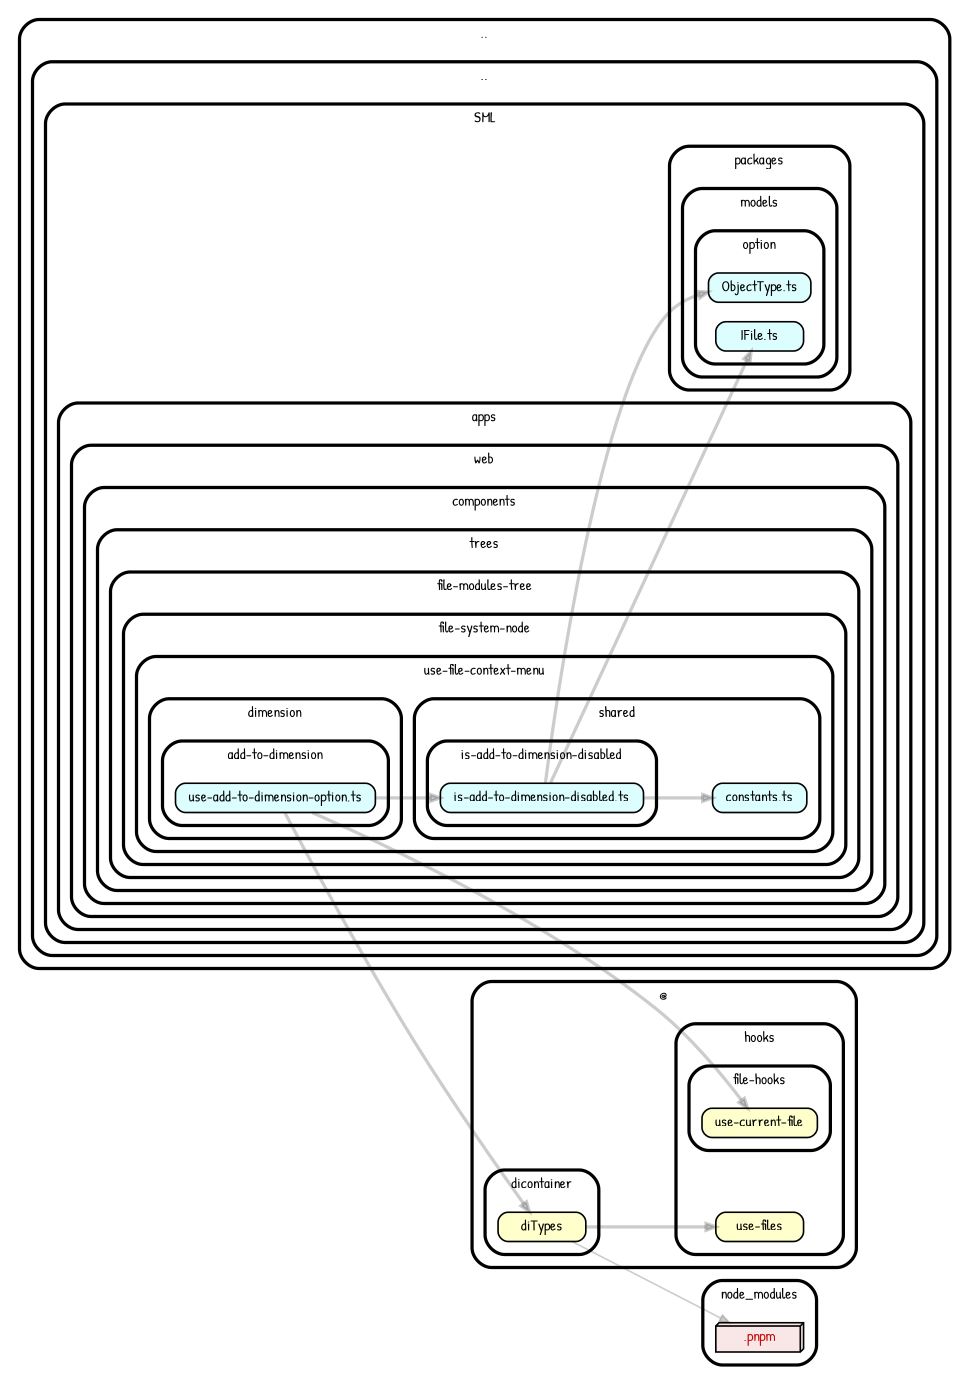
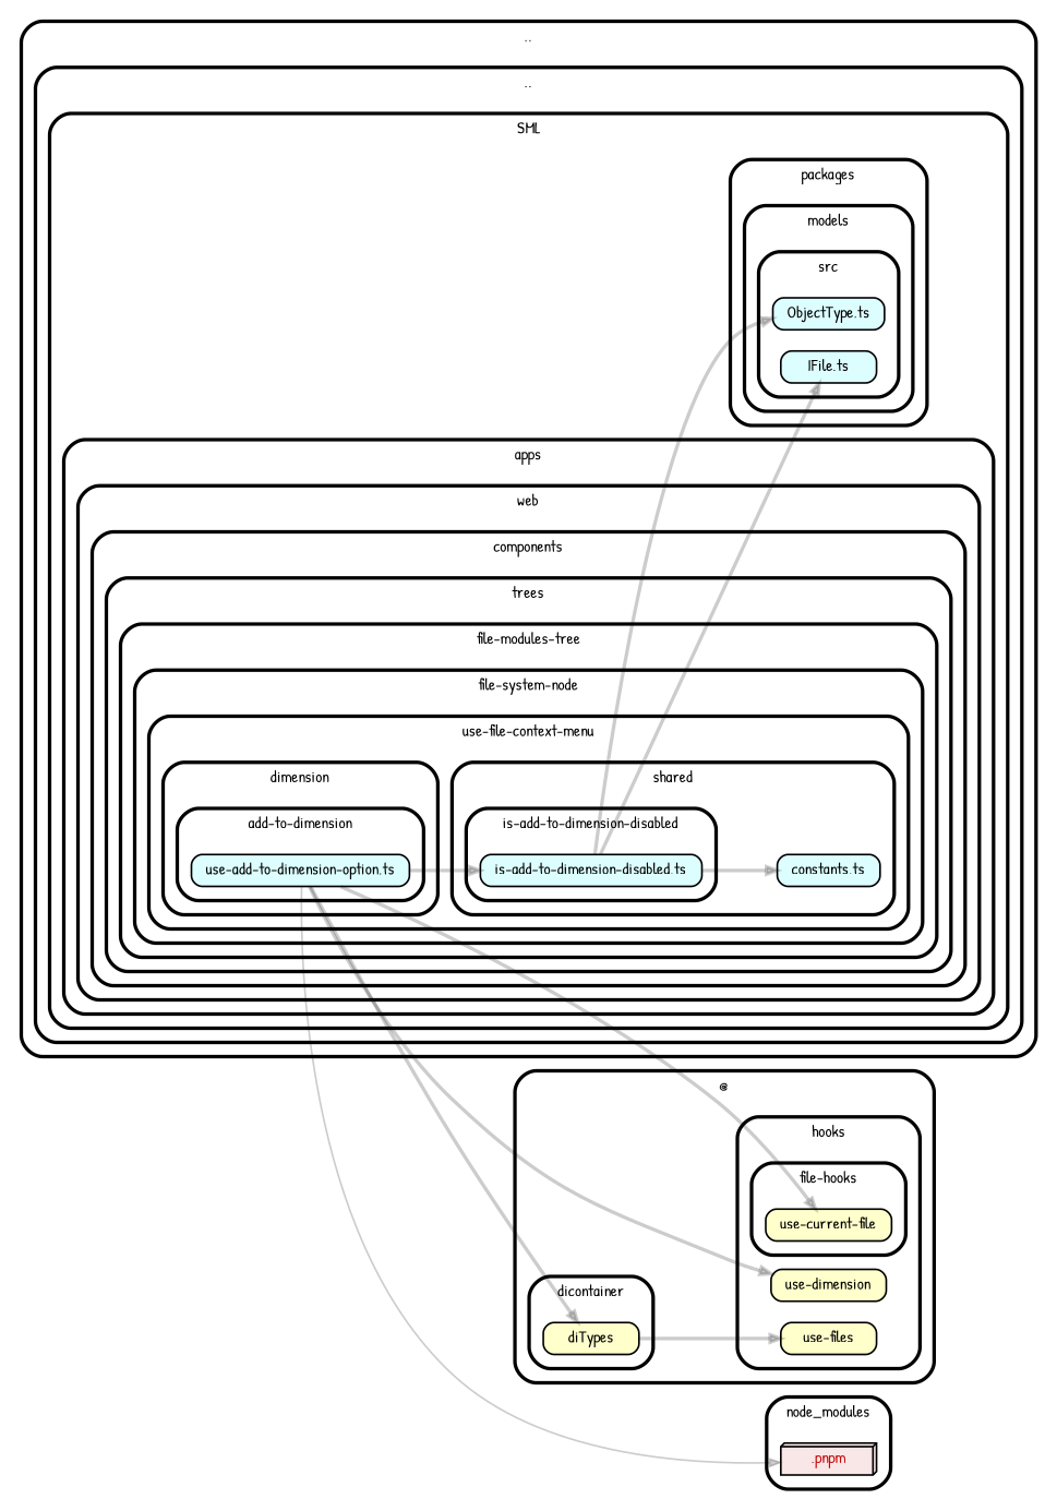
  strict digraph {
    compound=true
    fillcolor="#ffffff"
    fontname="Patrick Hand"
    fontsize=9
    nodesep=0.16
    rankdir=LR
    ranksep=0.18
    splines=true
    style="rounded,bold,filled"
    node [color=black fillcolor="#ddfeff" fontcolor=black fontname="Patrick Hand" fontsize=9 shape=box style="rounded, filled"]
    edge [arrowhead=normal arrowsize=0.6 color="#00000033" fontname="Patrick Hand" fontsize=9 penwidth=2.0]
    n1 [height=0.2 label=<use-add-to-dimension-option.ts>]
    n2 [height=0.2 label=<is-add-to-dimension-disabled.ts>]
    n3 [height=0.2 label=<constants.ts>]
    n4 [height=0.2 label=<ObjectType.ts>]
    n5 [height=0.2 label=<IFile.ts>]
    n6 [fillcolor="#ffffcc" height=0.2 label=<diTypes>]
    n7 [fillcolor="#ffffcc" height=0.2 label=<use-current-file>]
+   n8 [fillcolor="#ffffcc" height=0.2 label=<use-dimension>]
    n9 [fillcolor="#ffffcc" height=0.2 label=<use-files>]
    n10 [fillcolor="#c40b0a1a" fontcolor="#c40b0a" height=0.2 label=<.pnpm> shape=box3d]
    subgraph cluster_1 {
      label=".."
      subgraph cluster_2 {
        label=".."
        subgraph cluster_3 {
          label=SML
          subgraph cluster_4 {
            label=apps
            subgraph cluster_5 {
              label=web
              subgraph cluster_6 {
                label=components
                subgraph cluster_7 {
                  label=trees
                  subgraph cluster_8 {
                    label="file-modules-tree"
                    subgraph cluster_9 {
                      label="file-system-node"
                      subgraph cluster_10 {
                        label="use-file-context-menu"
                        subgraph cluster_11 {
                          label=dimension
                          subgraph cluster_12 {
                            label="add-to-dimension"
                            n1
                          }
                        }
                        subgraph cluster_13 {
                          label=shared
                          n3
                          subgraph cluster_14 {
                            label="is-add-to-dimension-disabled"
                            n2
                          }
                        }
                      }
                    }
                  }
                }
              }
            }
          }
          subgraph cluster_15 {
            label=packages
            subgraph cluster_16 {
              label=models
              subgraph cluster_17 {
-               label=option
+               label=src
                n4
                n5
              }
            }
          }
        }
      }
    }
    subgraph cluster_18 {
      label="@"
      subgraph cluster_19 {
        label=dicontainer
        n6
      }
      subgraph cluster_20 {
        label=hooks
+       n8
        n9
        subgraph cluster_21 {
          label="file-hooks"
          n7
        }
      }
    }
    subgraph cluster_22 {
      label=node_modules
      n10
    }
    n1 -> n2
    n1 -> n6
    n1 -> n7
-   n6 -> n10 [penwidth=1.0]
+   n1 -> n8
+   n1 -> n10 [penwidth=1.0]
    n2 -> n3
    n2 -> n4
    n2 -> n5
    n6 -> n9
  }
